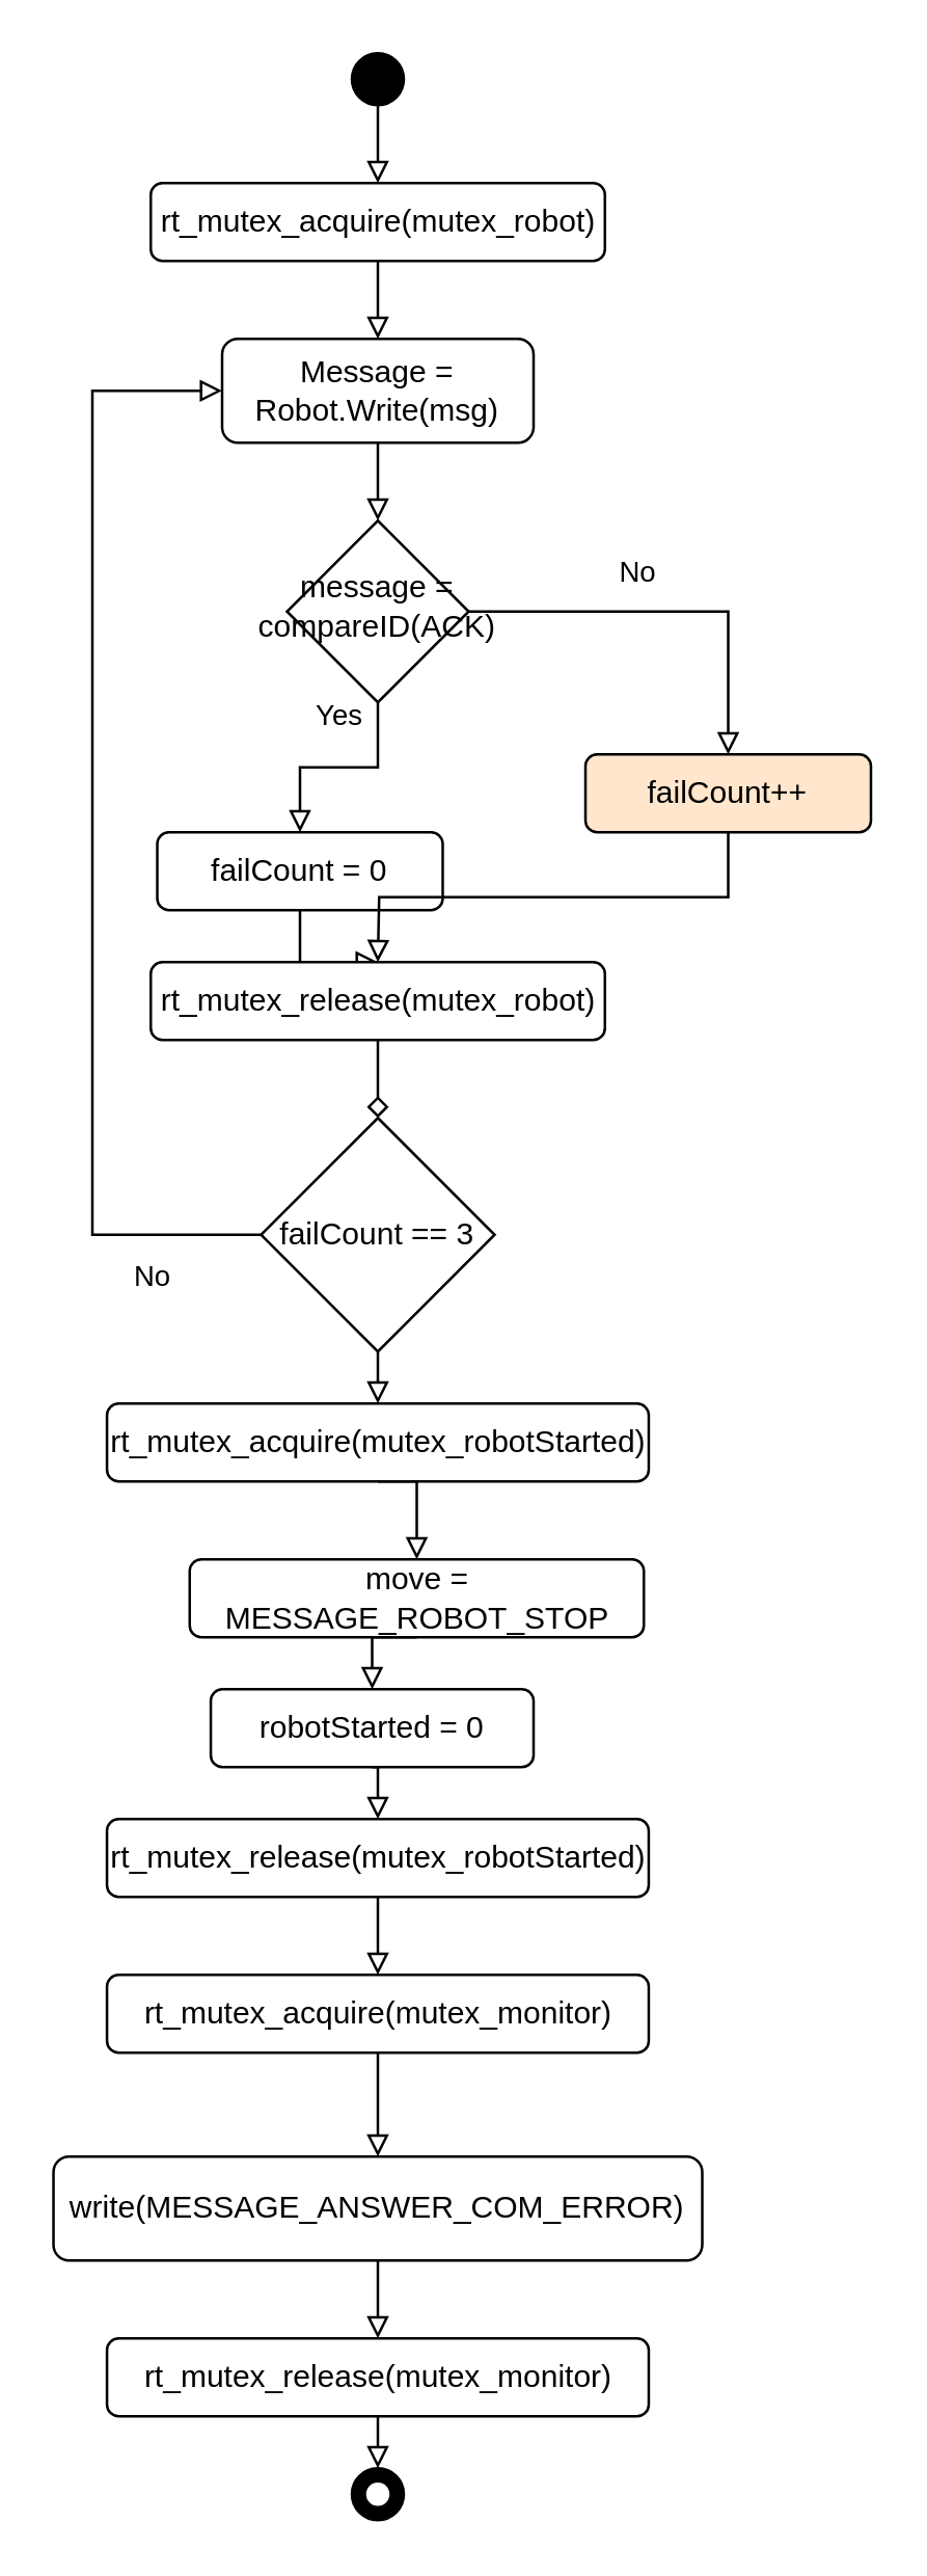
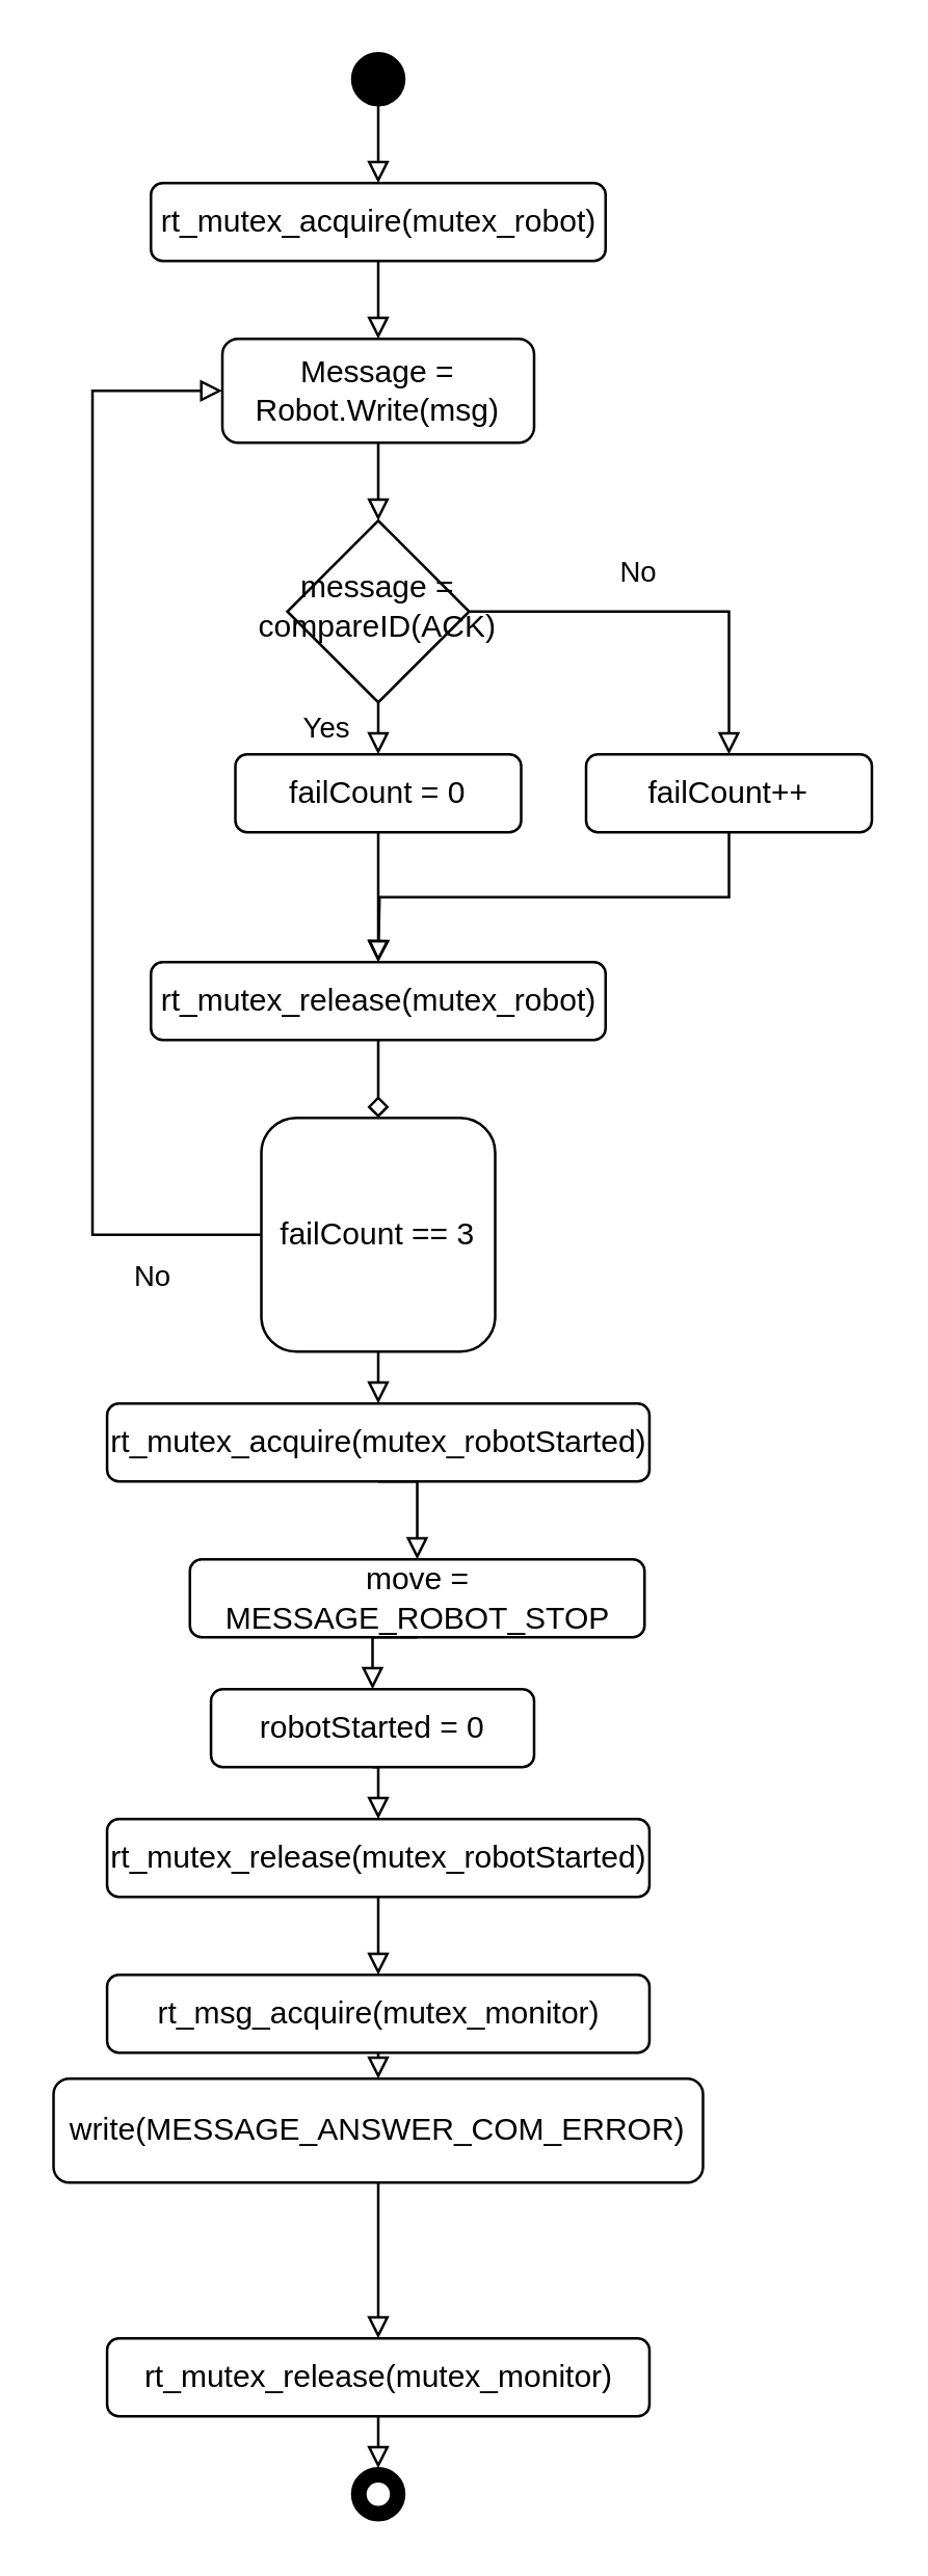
  <mxCell id="0" />
  <mxCell id="1" parent="0" />
  <mxCell id="2" style="edgeStyle=orthogonalEdgeStyle;rounded=0;orthogonalLoop=1;jettySize=auto;html=1;exitX=0.5;exitY=1;exitDx=0;exitDy=0;entryX=0.5;entryY=0;entryDx=0;entryDy=0;endArrow=block;endFill=0;" parent="1" source="3" target="5" edge="1"><mxGeometry relative="1" as="geometry" /></mxCell>
  <mxCell id="3" value="rt_mutex_acquire(mutex_robot)" style="rounded=1;whiteSpace=wrap;html=1;fontSize=12;glass=0;strokeWidth=1;shadow=0;" parent="1" vertex="1"><mxGeometry x="57.5" y="70" width="175" height="30" as="geometry" /></mxCell>
  <mxCell id="4" value="" style="edgeStyle=orthogonalEdgeStyle;rounded=0;orthogonalLoop=1;jettySize=auto;html=1;endArrow=block;endFill=0;" edge="1" parent="1" source="5" target="14"><mxGeometry relative="1" as="geometry" /></mxCell>
  <mxCell id="5" value="Message = Robot.Write(msg)" style="rounded=1;whiteSpace=wrap;html=1;fontSize=12;glass=0;strokeWidth=1;shadow=0;" parent="1" vertex="1"><mxGeometry x="85" y="130" width="120" height="40" as="geometry" /></mxCell>
  <mxCell id="6" style="edgeStyle=orthogonalEdgeStyle;rounded=0;orthogonalLoop=1;jettySize=auto;html=1;exitX=0.5;exitY=1;exitDx=0;exitDy=0;entryX=0.5;entryY=0;entryDx=0;entryDy=0;endArrow=block;endFill=0;" parent="1" target="3" edge="1"><mxGeometry relative="1" as="geometry"><mxPoint x="145" y="40" as="sourcePoint" /></mxGeometry></mxCell>
  <mxCell id="7" style="edgeStyle=orthogonalEdgeStyle;rounded=0;orthogonalLoop=1;jettySize=auto;html=1;exitX=0;exitY=0.5;exitDx=0;exitDy=0;entryX=0;entryY=0.5;entryDx=0;entryDy=0;endArrow=block;endFill=0;" edge="1" parent="1" source="10" target="5"><mxGeometry relative="1" as="geometry"><Array as="points"><mxPoint x="35" y="475" /><mxPoint x="35" y="150" /></Array></mxGeometry></mxCell>
  <mxCell id="8" value="No" style="edgeLabel;html=1;align=center;verticalAlign=middle;resizable=0;points=[];" vertex="1" connectable="0" parent="7"><mxGeometry x="-0.8" y="-1" relative="1" as="geometry"><mxPoint x="1.5" y="16" as="offset" /></mxGeometry></mxCell>
  <mxCell id="9" style="edgeStyle=orthogonalEdgeStyle;rounded=0;orthogonalLoop=1;jettySize=auto;html=1;exitX=0.5;exitY=1;exitDx=0;exitDy=0;entryX=0.5;entryY=0;entryDx=0;entryDy=0;endArrow=block;endFill=0;" edge="1" parent="1" source="10" target="22"><mxGeometry relative="1" as="geometry" /></mxCell>
- <mxCell id="10" value="failCount == 3" style="rhombus;whiteSpace=wrap;html=1;" parent="1" vertex="1"><mxGeometry x="100" y="430" width="90" height="90" as="geometry" /></mxCell>
+ <mxCell id="10" value="failCount == 3" style="whiteSpace=wrap;html=1;rounded=1;" parent="1" vertex="1"><mxGeometry x="100" y="430" width="90" height="90" as="geometry" /></mxCell>
  <mxCell id="11" value="" style="ellipse;whiteSpace=wrap;html=1;aspect=fixed;fillColor=#000000;" vertex="1" parent="1"><mxGeometry x="135" y="20" width="20" height="20" as="geometry" /></mxCell>
  <mxCell id="12" value="Yes" style="edgeStyle=orthogonalEdgeStyle;rounded=0;orthogonalLoop=1;jettySize=auto;html=1;exitX=0.5;exitY=1;exitDx=0;exitDy=0;entryX=0.5;entryY=0;entryDx=0;entryDy=0;endArrow=block;endFill=0;" edge="1" parent="1" source="14" target="16"><mxGeometry y="-20" relative="1" as="geometry"><mxPoint as="offset" /></mxGeometry></mxCell>
  <mxCell id="13" value="No" style="edgeStyle=orthogonalEdgeStyle;rounded=0;orthogonalLoop=1;jettySize=auto;html=1;exitX=1;exitY=0.5;exitDx=0;exitDy=0;entryX=0.5;entryY=0;entryDx=0;entryDy=0;endArrow=block;endFill=0;" edge="1" parent="1" source="14" target="18"><mxGeometry x="-0.161" y="15" relative="1" as="geometry"><mxPoint as="offset" /></mxGeometry></mxCell>
  <mxCell id="14" value="message = compareID(ACK)" style="rhombus;whiteSpace=wrap;html=1;shadow=0;fontFamily=Helvetica;fontSize=12;align=center;strokeWidth=1;spacing=6;spacingTop=-4;" vertex="1" parent="1"><mxGeometry x="110" y="200" width="70" height="70" as="geometry" /></mxCell>
  <mxCell id="15" style="edgeStyle=orthogonalEdgeStyle;rounded=0;orthogonalLoop=1;jettySize=auto;html=1;exitX=0.5;exitY=1;exitDx=0;exitDy=0;endArrow=block;endFill=0;" edge="1" parent="1" source="16" target="20"><mxGeometry relative="1" as="geometry" /></mxCell>
- <mxCell id="16" value="failCount = 0" style="rounded=1;whiteSpace=wrap;html=1;" vertex="1" parent="1"><mxGeometry x="60" y="320" width="110" height="30" as="geometry" /></mxCell>
+ <mxCell id="16" value="failCount = 0" style="rounded=1;whiteSpace=wrap;html=1;" vertex="1" parent="1"><mxGeometry x="90" y="290" width="110" height="30" as="geometry" /></mxCell>
  <mxCell id="17" style="edgeStyle=orthogonalEdgeStyle;rounded=0;orthogonalLoop=1;jettySize=auto;html=1;exitX=0.5;exitY=1;exitDx=0;exitDy=0;endArrow=block;endFill=0;" edge="1" parent="1" source="18"><mxGeometry relative="1" as="geometry"><mxPoint x="145" y="370" as="targetPoint" /></mxGeometry></mxCell>
- <mxCell id="18" value="failCount++" style="rounded=1;whiteSpace=wrap;html=1;fillColor=#ffe6cc;" vertex="1" parent="1"><mxGeometry x="225" y="290" width="110" height="30" as="geometry" /></mxCell>
+ <mxCell id="18" value="failCount++" style="rounded=1;whiteSpace=wrap;html=1;" vertex="1" parent="1"><mxGeometry x="225" y="290" width="110" height="30" as="geometry" /></mxCell>
  <mxCell id="19" value="" style="edgeStyle=orthogonalEdgeStyle;rounded=0;orthogonalLoop=1;jettySize=auto;html=1;endArrow=diamond;endFill=0;" edge="1" parent="1" source="20" target="10"><mxGeometry relative="1" as="geometry" /></mxCell>
  <mxCell id="20" value="rt_mutex_release(mutex_robot)" style="rounded=1;whiteSpace=wrap;html=1;fontSize=12;glass=0;strokeWidth=1;shadow=0;" vertex="1" parent="1"><mxGeometry x="57.5" y="370" width="175" height="30" as="geometry" /></mxCell>
  <mxCell id="21" style="edgeStyle=orthogonalEdgeStyle;rounded=0;orthogonalLoop=1;jettySize=auto;html=1;exitX=0.5;exitY=1;exitDx=0;exitDy=0;entryX=0.5;entryY=0;entryDx=0;entryDy=0;endArrow=block;endFill=0;" edge="1" parent="1" source="22" target="24"><mxGeometry relative="1" as="geometry" /></mxCell>
  <mxCell id="22" value="rt_mutex_acquire(mutex_robotStarted)" style="rounded=1;whiteSpace=wrap;html=1;fontSize=12;glass=0;strokeWidth=1;shadow=0;" vertex="1" parent="1"><mxGeometry x="40.63" y="540" width="208.75" height="30" as="geometry" /></mxCell>
  <mxCell id="23" style="edgeStyle=orthogonalEdgeStyle;rounded=0;orthogonalLoop=1;jettySize=auto;html=1;exitX=0.5;exitY=1;exitDx=0;exitDy=0;entryX=0.5;entryY=0;entryDx=0;entryDy=0;endArrow=block;endFill=0;" edge="1" parent="1" source="24" target="28"><mxGeometry relative="1" as="geometry" /></mxCell>
  <mxCell id="24" value="move = MESSAGE_ROBOT_STOP" style="rounded=1;whiteSpace=wrap;html=1;fontSize=12;glass=0;strokeWidth=1;shadow=0;" vertex="1" parent="1"><mxGeometry x="72.5" y="600" width="175" height="30" as="geometry" /></mxCell>
  <mxCell id="25" style="edgeStyle=orthogonalEdgeStyle;rounded=0;orthogonalLoop=1;jettySize=auto;html=1;exitX=0.5;exitY=1;exitDx=0;exitDy=0;entryX=0.5;entryY=0;entryDx=0;entryDy=0;endArrow=block;endFill=0;" edge="1" parent="1" source="26" target="30"><mxGeometry relative="1" as="geometry" /></mxCell>
  <mxCell id="26" value="rt_mutex_release(mutex_robotStarted)" style="rounded=1;whiteSpace=wrap;html=1;fontSize=12;glass=0;strokeWidth=1;shadow=0;" vertex="1" parent="1"><mxGeometry x="40.62" y="700" width="208.75" height="30" as="geometry" /></mxCell>
  <mxCell id="27" style="edgeStyle=orthogonalEdgeStyle;rounded=0;orthogonalLoop=1;jettySize=auto;html=1;exitX=0.5;exitY=1;exitDx=0;exitDy=0;entryX=0.5;entryY=0;entryDx=0;entryDy=0;endArrow=block;endFill=0;" edge="1" parent="1" source="28" target="26"><mxGeometry relative="1" as="geometry" /></mxCell>
  <mxCell id="28" value="robotStarted = 0" style="rounded=1;whiteSpace=wrap;html=1;fontSize=12;glass=0;strokeWidth=1;shadow=0;" vertex="1" parent="1"><mxGeometry x="80.62" y="650" width="124.38" height="30" as="geometry" /></mxCell>
  <mxCell id="29" style="edgeStyle=orthogonalEdgeStyle;rounded=0;orthogonalLoop=1;jettySize=auto;html=1;exitX=0.5;exitY=1;exitDx=0;exitDy=0;entryX=0.5;entryY=0;entryDx=0;entryDy=0;endArrow=block;endFill=0;" edge="1" parent="1" source="30" target="34"><mxGeometry relative="1" as="geometry" /></mxCell>
- <mxCell id="30" value="rt_mutex_acquire(mutex_monitor)" style="rounded=1;whiteSpace=wrap;html=1;fontSize=12;glass=0;strokeWidth=1;shadow=0;" vertex="1" parent="1"><mxGeometry x="40.63" y="760" width="208.75" height="30" as="geometry" /></mxCell>
+ <mxCell id="30" value="rt_msg_acquire(mutex_monitor)" style="rounded=1;whiteSpace=wrap;html=1;fontSize=12;glass=0;strokeWidth=1;shadow=0;" vertex="1" parent="1"><mxGeometry x="40.63" y="760" width="208.75" height="30" as="geometry" /></mxCell>
  <mxCell id="31" style="edgeStyle=orthogonalEdgeStyle;rounded=0;orthogonalLoop=1;jettySize=auto;html=1;exitX=0.5;exitY=1;exitDx=0;exitDy=0;entryX=0.5;entryY=0;entryDx=0;entryDy=0;endArrow=block;endFill=0;" edge="1" parent="1" source="32" target="35"><mxGeometry relative="1" as="geometry" /></mxCell>
  <mxCell id="32" value="rt_mutex_release(mutex_monitor)" style="rounded=1;whiteSpace=wrap;html=1;fontSize=12;glass=0;strokeWidth=1;shadow=0;" vertex="1" parent="1"><mxGeometry x="40.63" y="900" width="208.75" height="30" as="geometry" /></mxCell>
  <mxCell id="33" style="edgeStyle=orthogonalEdgeStyle;rounded=0;orthogonalLoop=1;jettySize=auto;html=1;exitX=0.5;exitY=1;exitDx=0;exitDy=0;entryX=0.5;entryY=0;entryDx=0;entryDy=0;endArrow=block;endFill=0;" edge="1" parent="1" source="34" target="32"><mxGeometry relative="1" as="geometry" /></mxCell>
- <mxCell id="34" value="write(MESSAGE_ANSWER_COM_ERROR)" style="rounded=1;whiteSpace=wrap;html=1;fontSize=12;glass=0;strokeWidth=1;shadow=0;" vertex="1" parent="1"><mxGeometry x="20.01" y="830" width="249.99" height="40" as="geometry" /></mxCell>
+ <mxCell id="34" value="write(MESSAGE_ANSWER_COM_ERROR)" style="rounded=1;whiteSpace=wrap;html=1;fontSize=12;glass=0;strokeWidth=1;shadow=0;" vertex="1" parent="1"><mxGeometry x="20.01" y="800" width="249.99" height="40" as="geometry" /></mxCell>
  <mxCell id="35" value="" style="ellipse;whiteSpace=wrap;html=1;aspect=fixed;fillColor=#000000;" vertex="1" parent="1"><mxGeometry x="134.99" y="950" width="20" height="20" as="geometry" /></mxCell>
  <mxCell id="36" value="" style="ellipse;whiteSpace=wrap;html=1;" vertex="1" parent="1"><mxGeometry x="139.99" y="955" width="10" height="10" as="geometry" /></mxCell>
